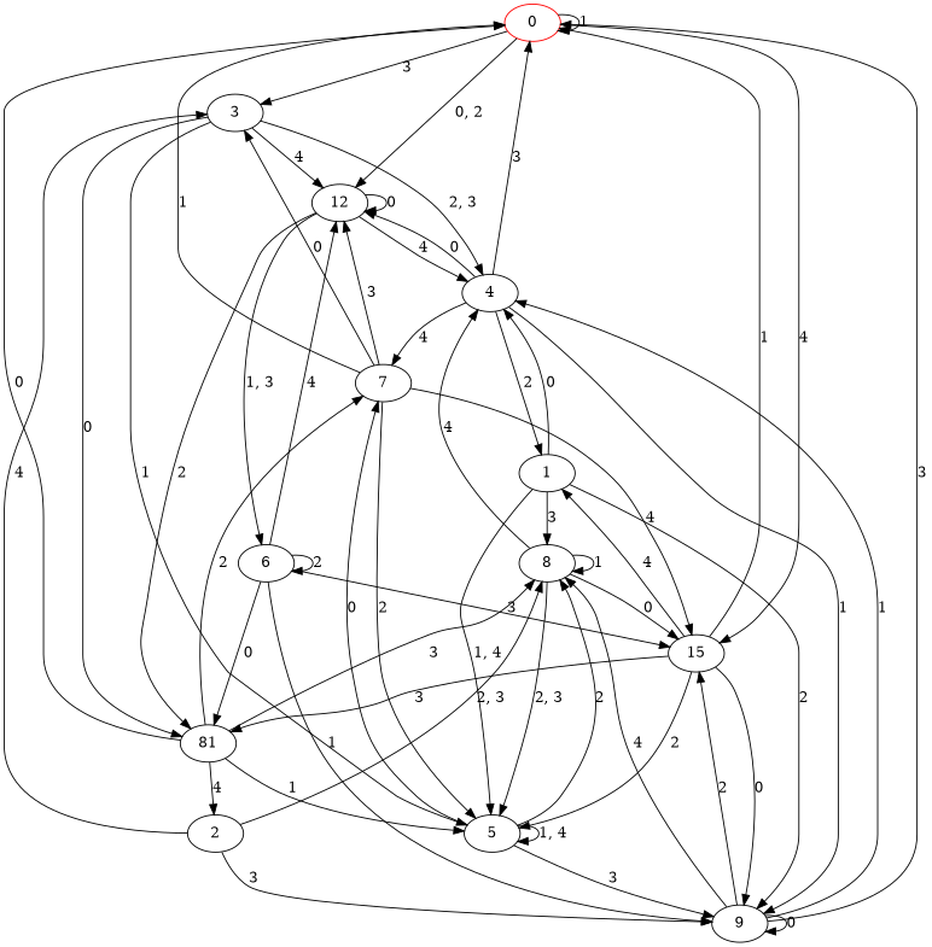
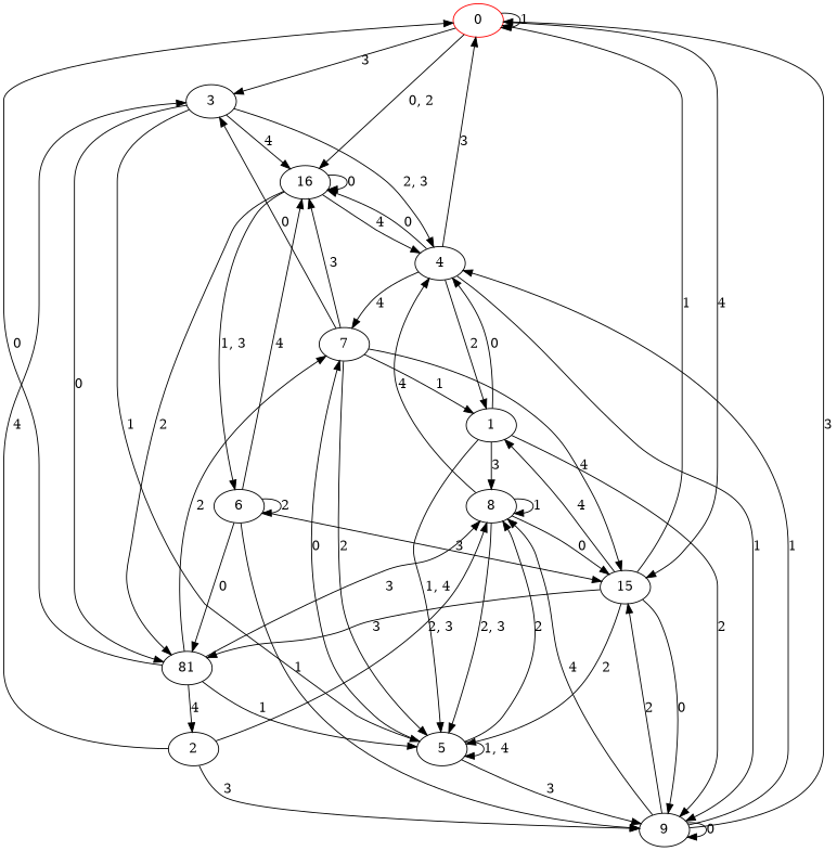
  digraph {
    n1 [color=red label=0]
    n2 [label=3]
    n3 [label=15]
-   n4 [label=12]
+   n4 [label=16]
    n5 [label=4]
    n6 [label=5]
    n7 [label=81]
    n8 [label=1]
    n9 [label=9]
    n10 [label=6]
    n11 [label=8]
    n12 [label=7]
    n13 [label=2]
    n1 -> n1 [label=1]
    n1 -> n2 [label=3]
    n1 -> n3 [label=4]
    n1 -> n4 [label="0, 2"]
    n2 -> n4 [label=4]
    n2 -> n5 [label="2, 3"]
    n2 -> n6 [label=1]
    n2 -> n7 [label=0]
    n3 -> n1 [label=1]
    n3 -> n6 [label=2]
    n3 -> n7 [label=3]
    n3 -> n8 [label=4]
    n3 -> n9 [label=0]
    n4 -> n4 [label=0]
    n4 -> n5 [label=4]
    n4 -> n7 [label=2]
    n4 -> n10 [label="1, 3"]
    n5 -> n1 [label=3]
    n5 -> n4 [label=0]
    n5 -> n8 [label=2]
    n5 -> n9 [label=1]
    n5 -> n12 [label=4]
    n6 -> n6 [label="1, 4"]
    n6 -> n9 [label=3]
    n6 -> n11 [label=2]
    n6 -> n12 [label=0]
    n7 -> n1 [label=0]
    n7 -> n6 [label=1]
    n7 -> n11 [label=3]
    n7 -> n12 [label=2]
    n7 -> n13 [label=4]
    n8 -> n5 [label=0]
    n8 -> n6 [label="1, 4"]
    n8 -> n9 [label=2]
    n8 -> n11 [label=3]
    n9 -> n1 [label=3]
    n9 -> n3 [label=2]
    n9 -> n5 [label=1]
    n9 -> n9 [label=0]
    n9 -> n11 [label=4]
    n10 -> n3 [label=3]
    n10 -> n4 [label=4]
    n10 -> n7 [label=0]
    n10 -> n9 [label=1]
    n10 -> n10 [label=2]
    n11 -> n3 [label=0]
    n11 -> n5 [label=4]
    n11 -> n6 [label="2, 3"]
    n11 -> n11 [label=1]
    n12 -> n2 [label=0]
    n12 -> n3 [label=4]
    n12 -> n4 [label=3]
    n12 -> n6 [label=2]
-   n12 -> n1 [label=1]
+   n12 -> n8 [label=1]
    n13 -> n2 [label=4]
    n13 -> n9 [label=3]
    n13 -> n11 [label="2, 3"]
  }
